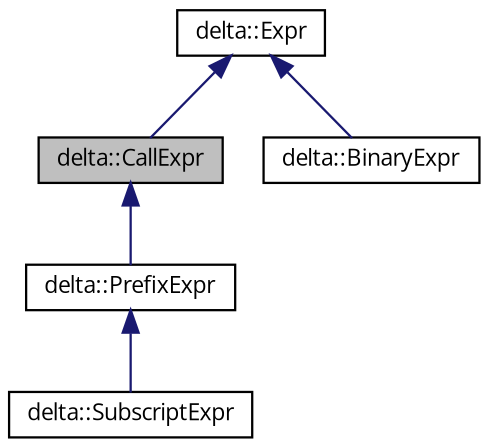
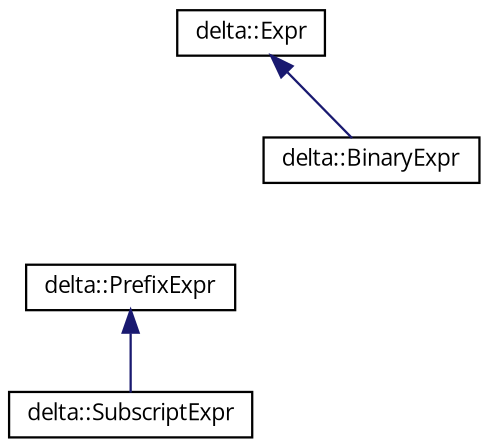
  digraph {
    fontname="Open Sans"
    node [color=black fillcolor=white fontname="Open Sans" fontsize=10 shape=record style=filled]
    edge [color=midnightblue dir=back fontname="Open Sans" fontsize=10 labelfontname=Helvetica labelfontsize=10 style=solid]
-   n1 [fillcolor=grey75 fontcolor=black height=0.2 label="delta::CallExpr" width=0.4]
    n2 [height=0.2 label="delta::PrefixExpr" width=0.4]
    n3 [height=0.2 label="delta::BinaryExpr" width=0.4]
    n4 [height=0.2 label="delta::SubscriptExpr" width=0.4]
    n5 [height=0.2 label="delta::Expr" width=0.4]
-   n1 -> n2
    n2 -> n4
-   n5 -> n1
    n5 -> n3
  }
